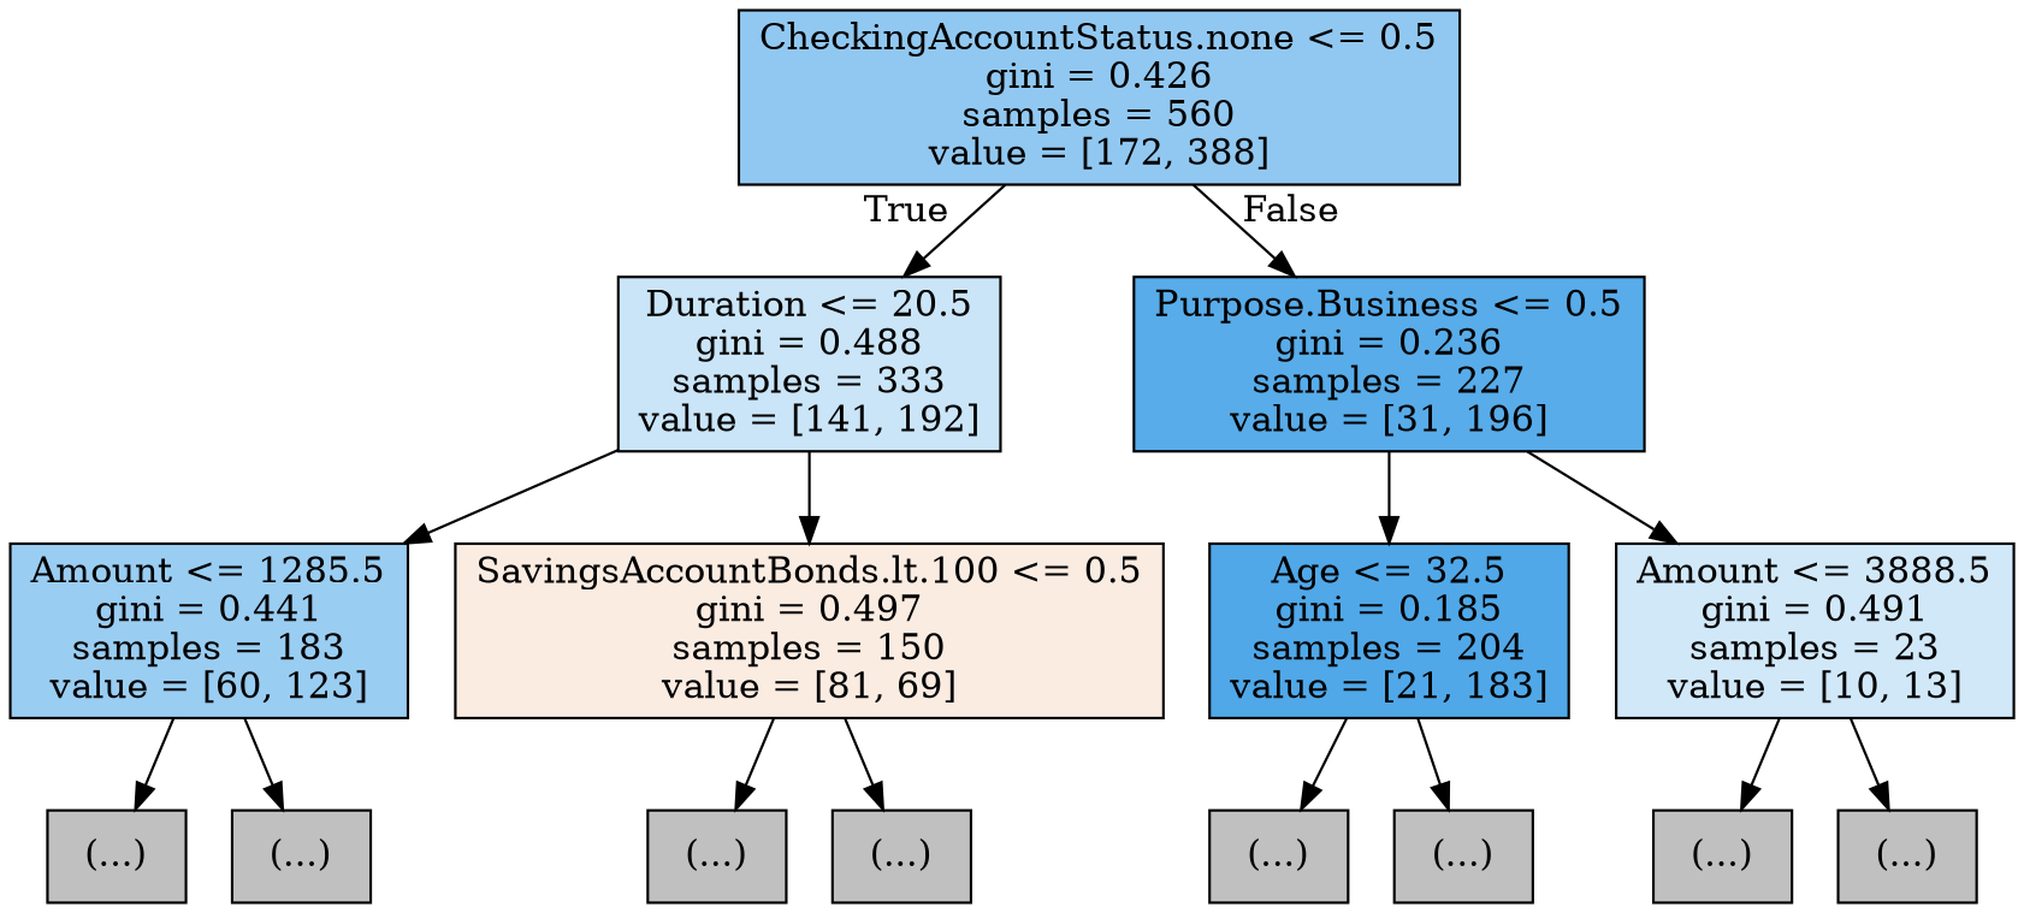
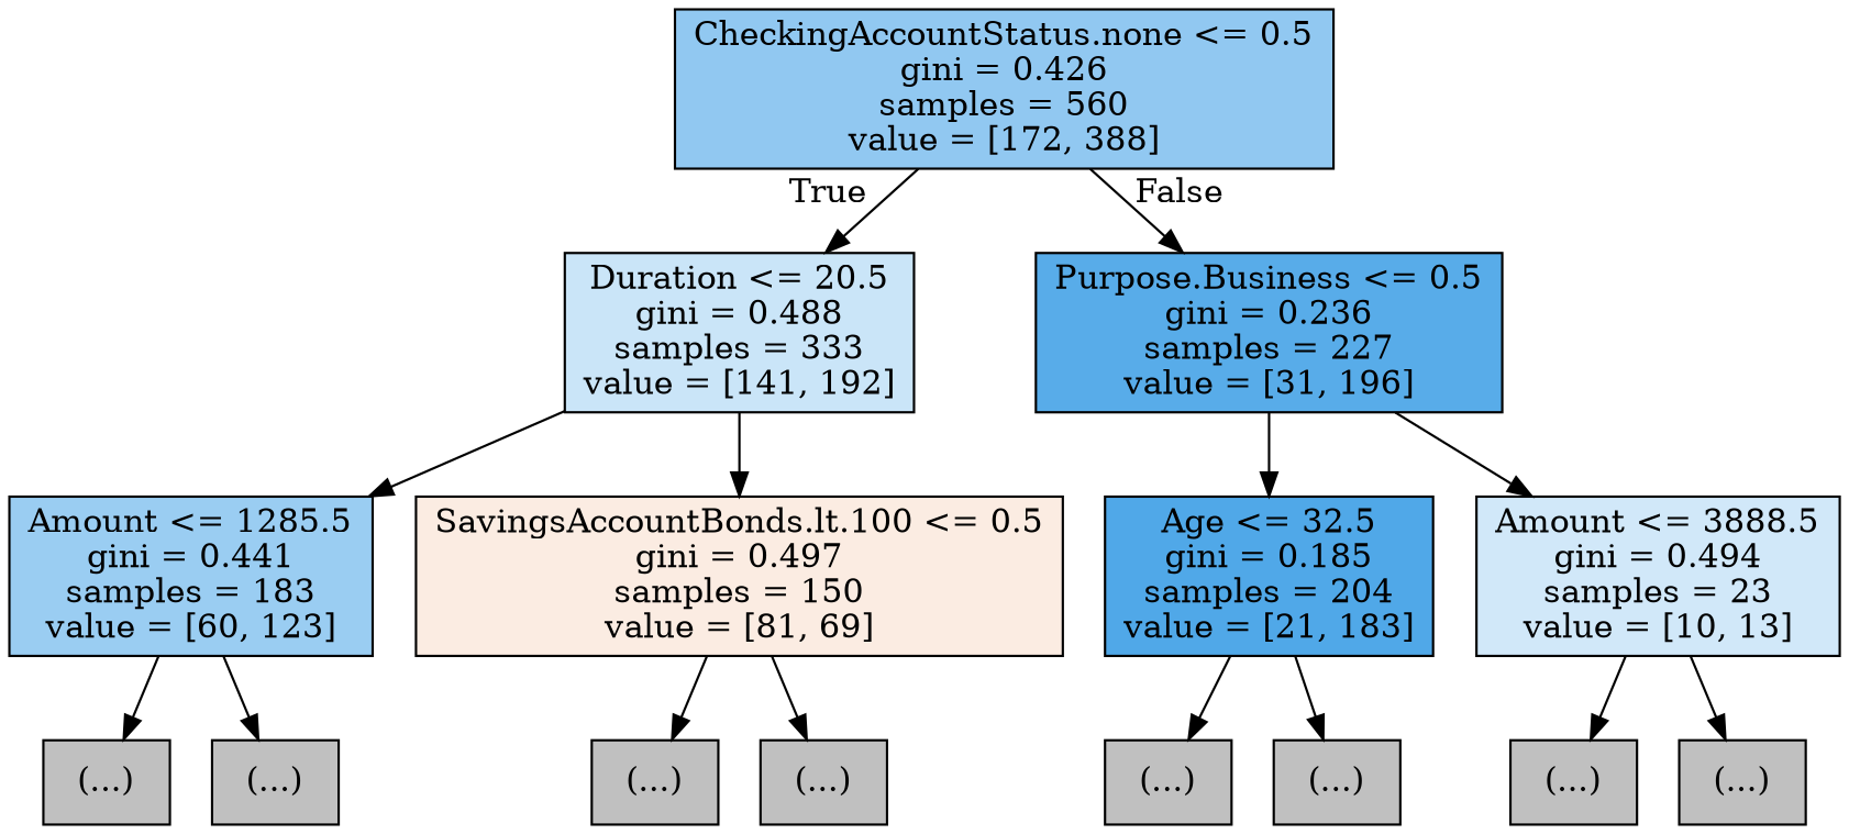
  digraph {
    node [color=black fillcolor="#C0C0C0" shape=box style=filled]
    n1 [fillcolor="#91c8f1" label="CheckingAccountStatus.none <= 0.5\ngini = 0.426\nsamples = 560\nvalue = [172, 388]"]
    n2 [fillcolor="#cae5f8" label="Duration <= 20.5\ngini = 0.488\nsamples = 333\nvalue = [141, 192]"]
    n3 [fillcolor="#58ace9" label="Purpose.Business <= 0.5\ngini = 0.236\nsamples = 227\nvalue = [31, 196]"]
    n4 [fillcolor="#9acdf2" label="Amount <= 1285.5\ngini = 0.441\nsamples = 183\nvalue = [60, 123]"]
    n5 [fillcolor="#fbece2" label="SavingsAccountBonds.lt.100 <= 0.5\ngini = 0.497\nsamples = 150\nvalue = [81, 69]"]
    n6 [label="(...)"]
    n7 [label="(...)"]
    n8 [label="(...)"]
    n9 [label="(...)"]
    n10 [fillcolor="#50a8e8" label="Age <= 32.5\ngini = 0.185\nsamples = 204\nvalue = [21, 183]"]
-   n11 [fillcolor="#d1e8f9" label="Amount <= 3888.5\ngini = 0.491\nsamples = 23\nvalue = [10, 13]"]
+   n11 [fillcolor="#d1e8f9" label="Amount <= 3888.5\ngini = 0.494\nsamples = 23\nvalue = [10, 13]"]
    n12 [label="(...)"]
    n13 [label="(...)"]
    n14 [label="(...)"]
    n15 [label="(...)"]
    n1 -> n2 [headlabel=True labelangle=45 labeldistance=2.5]
    n1 -> n3 [headlabel=False labelangle=-45 labeldistance=2.5]
    n2 -> n4
    n2 -> n5
    n3 -> n10
    n3 -> n11
    n4 -> n6
    n4 -> n7
    n5 -> n8
    n5 -> n9
    n10 -> n12
    n10 -> n13
    n11 -> n14
    n11 -> n15
  }
